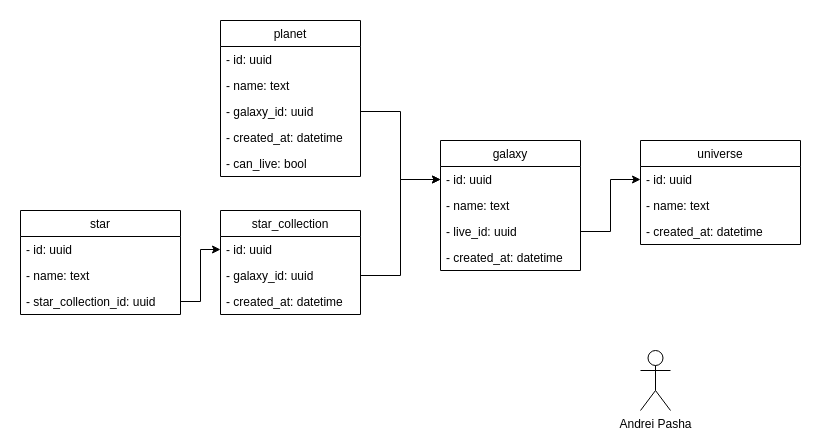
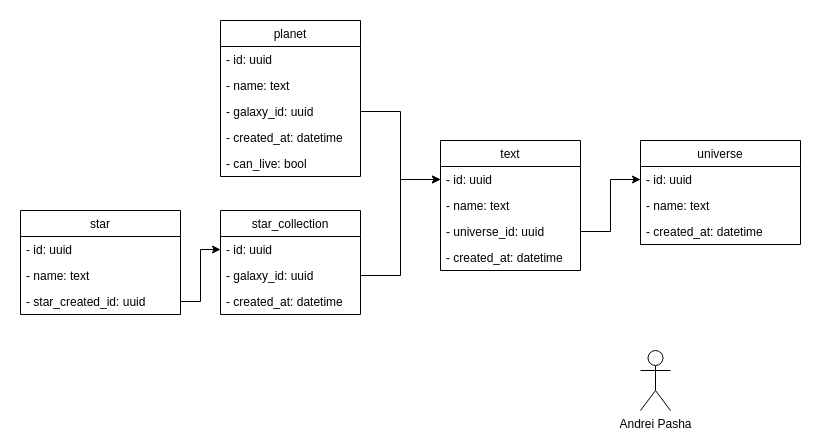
  <mxCell id="0" />
  <mxCell id="1" parent="0" />
  <mxCell id="2" style="edgeStyle=orthogonalEdgeStyle;rounded=0;orthogonalLoop=1;jettySize=auto;html=1;exitX=0.5;exitY=1;exitDx=0;exitDy=0;" edge="1" parent="1"><mxGeometry relative="1" as="geometry"><mxPoint x="300" y="146" as="sourcePoint" /><mxPoint x="300" y="146" as="targetPoint" /></mxGeometry></mxCell>
  <mxCell id="3" value="universe" style="swimlane;fontStyle=0;align=center;verticalAlign=top;childLayout=stackLayout;horizontal=1;startSize=26;horizontalStack=0;resizeParent=1;resizeParentMax=0;resizeLast=0;collapsible=1;marginBottom=0;" vertex="1" parent="1"><mxGeometry x="640" y="140" width="160" height="104" as="geometry" /></mxCell>
  <mxCell id="4" value="- id: uuid" style="text;strokeColor=none;fillColor=none;align=left;verticalAlign=top;spacingLeft=4;spacingRight=4;overflow=hidden;rotatable=0;points=[[0,0.5],[1,0.5]];portConstraint=eastwest;" vertex="1" parent="3"><mxGeometry y="26" width="160" height="26" as="geometry" /></mxCell>
  <mxCell id="5" value="- name: text" style="text;strokeColor=none;fillColor=none;align=left;verticalAlign=top;spacingLeft=4;spacingRight=4;overflow=hidden;rotatable=0;points=[[0,0.5],[1,0.5]];portConstraint=eastwest;" vertex="1" parent="3"><mxGeometry y="52" width="160" height="26" as="geometry" /></mxCell>
  <mxCell id="6" value="- created_at: datetime" style="text;strokeColor=none;fillColor=none;align=left;verticalAlign=top;spacingLeft=4;spacingRight=4;overflow=hidden;rotatable=0;points=[[0,0.5],[1,0.5]];portConstraint=eastwest;" vertex="1" parent="3"><mxGeometry y="78" width="160" height="26" as="geometry" /></mxCell>
- <mxCell id="7" value="galaxy" style="swimlane;fontStyle=0;childLayout=stackLayout;horizontal=1;startSize=26;fillColor=none;horizontalStack=0;resizeParent=1;resizeParentMax=0;resizeLast=0;collapsible=1;marginBottom=0;" vertex="1" parent="1"><mxGeometry x="440" y="140" width="140" height="130" as="geometry" /></mxCell>
+ <mxCell id="7" value="text" style="swimlane;fontStyle=0;childLayout=stackLayout;horizontal=1;startSize=26;fillColor=none;horizontalStack=0;resizeParent=1;resizeParentMax=0;resizeLast=0;collapsible=1;marginBottom=0;" vertex="1" parent="1"><mxGeometry x="440" y="140" width="140" height="130" as="geometry" /></mxCell>
  <mxCell id="8" value="- id: uuid" style="text;strokeColor=none;fillColor=none;align=left;verticalAlign=top;spacingLeft=4;spacingRight=4;overflow=hidden;rotatable=0;points=[[0,0.5],[1,0.5]];portConstraint=eastwest;" vertex="1" parent="7"><mxGeometry y="26" width="140" height="26" as="geometry" /></mxCell>
  <mxCell id="9" value="- name: text" style="text;strokeColor=none;fillColor=none;align=left;verticalAlign=top;spacingLeft=4;spacingRight=4;overflow=hidden;rotatable=0;points=[[0,0.5],[1,0.5]];portConstraint=eastwest;" vertex="1" parent="7"><mxGeometry y="52" width="140" height="26" as="geometry" /></mxCell>
- <mxCell id="10" value="- live_id: uuid" style="text;strokeColor=none;fillColor=none;align=left;verticalAlign=top;spacingLeft=4;spacingRight=4;overflow=hidden;rotatable=0;points=[[0,0.5],[1,0.5]];portConstraint=eastwest;" vertex="1" parent="7"><mxGeometry y="78" width="140" height="26" as="geometry" /></mxCell>
+ <mxCell id="10" value="- universe_id: uuid" style="text;strokeColor=none;fillColor=none;align=left;verticalAlign=top;spacingLeft=4;spacingRight=4;overflow=hidden;rotatable=0;points=[[0,0.5],[1,0.5]];portConstraint=eastwest;" vertex="1" parent="7"><mxGeometry y="78" width="140" height="26" as="geometry" /></mxCell>
  <mxCell id="11" value="- created_at: datetime&#10;" style="text;strokeColor=none;fillColor=none;align=left;verticalAlign=top;spacingLeft=4;spacingRight=4;overflow=hidden;rotatable=0;points=[[0,0.5],[1,0.5]];portConstraint=eastwest;" vertex="1" parent="7"><mxGeometry y="104" width="140" height="26" as="geometry" /></mxCell>
  <mxCell id="12" value="" style="edgeStyle=orthogonalEdgeStyle;rounded=0;orthogonalLoop=1;jettySize=auto;html=1;" edge="1" parent="1" source="10" target="4"><mxGeometry relative="1" as="geometry" /></mxCell>
  <mxCell id="13" value="planet" style="swimlane;fontStyle=0;childLayout=stackLayout;horizontal=1;startSize=26;fillColor=none;horizontalStack=0;resizeParent=1;resizeParentMax=0;resizeLast=0;collapsible=1;marginBottom=0;" vertex="1" parent="1"><mxGeometry x="220" y="20" width="140" height="156" as="geometry" /></mxCell>
  <mxCell id="14" value="- id: uuid" style="text;strokeColor=none;fillColor=none;align=left;verticalAlign=top;spacingLeft=4;spacingRight=4;overflow=hidden;rotatable=0;points=[[0,0.5],[1,0.5]];portConstraint=eastwest;" vertex="1" parent="13"><mxGeometry y="26" width="140" height="26" as="geometry" /></mxCell>
  <mxCell id="15" value="- name: text" style="text;strokeColor=none;fillColor=none;align=left;verticalAlign=top;spacingLeft=4;spacingRight=4;overflow=hidden;rotatable=0;points=[[0,0.5],[1,0.5]];portConstraint=eastwest;" vertex="1" parent="13"><mxGeometry y="52" width="140" height="26" as="geometry" /></mxCell>
  <mxCell id="16" value="- galaxy_id: uuid" style="text;strokeColor=none;fillColor=none;align=left;verticalAlign=top;spacingLeft=4;spacingRight=4;overflow=hidden;rotatable=0;points=[[0,0.5],[1,0.5]];portConstraint=eastwest;" vertex="1" parent="13"><mxGeometry y="78" width="140" height="26" as="geometry" /></mxCell>
  <mxCell id="17" value="- created_at: datetime&#10;" style="text;strokeColor=none;fillColor=none;align=left;verticalAlign=top;spacingLeft=4;spacingRight=4;overflow=hidden;rotatable=0;points=[[0,0.5],[1,0.5]];portConstraint=eastwest;" vertex="1" parent="13"><mxGeometry y="104" width="140" height="26" as="geometry" /></mxCell>
  <mxCell id="18" value="- can_live: bool" style="text;strokeColor=none;fillColor=none;align=left;verticalAlign=top;spacingLeft=4;spacingRight=4;overflow=hidden;rotatable=0;points=[[0,0.5],[1,0.5]];portConstraint=eastwest;" vertex="1" parent="13"><mxGeometry y="130" width="140" height="26" as="geometry" /></mxCell>
  <mxCell id="19" style="edgeStyle=orthogonalEdgeStyle;rounded=0;orthogonalLoop=1;jettySize=auto;html=1;entryX=0;entryY=0.5;entryDx=0;entryDy=0;" edge="1" parent="1" source="16" target="8"><mxGeometry relative="1" as="geometry" /></mxCell>
  <mxCell id="20" value="star_collection" style="swimlane;fontStyle=0;childLayout=stackLayout;horizontal=1;startSize=26;fillColor=none;horizontalStack=0;resizeParent=1;resizeParentMax=0;resizeLast=0;collapsible=1;marginBottom=0;" vertex="1" parent="1"><mxGeometry x="220" y="210" width="140" height="104" as="geometry" /></mxCell>
  <mxCell id="21" value="- id: uuid" style="text;strokeColor=none;fillColor=none;align=left;verticalAlign=top;spacingLeft=4;spacingRight=4;overflow=hidden;rotatable=0;points=[[0,0.5],[1,0.5]];portConstraint=eastwest;" vertex="1" parent="20"><mxGeometry y="26" width="140" height="26" as="geometry" /></mxCell>
  <mxCell id="22" value="- galaxy_id: uuid" style="text;strokeColor=none;fillColor=none;align=left;verticalAlign=top;spacingLeft=4;spacingRight=4;overflow=hidden;rotatable=0;points=[[0,0.5],[1,0.5]];portConstraint=eastwest;" vertex="1" parent="20"><mxGeometry y="52" width="140" height="26" as="geometry" /></mxCell>
  <mxCell id="23" value="- created_at: datetime&#10;" style="text;strokeColor=none;fillColor=none;align=left;verticalAlign=top;spacingLeft=4;spacingRight=4;overflow=hidden;rotatable=0;points=[[0,0.5],[1,0.5]];portConstraint=eastwest;" vertex="1" parent="20"><mxGeometry y="78" width="140" height="26" as="geometry" /></mxCell>
  <mxCell id="24" style="edgeStyle=orthogonalEdgeStyle;rounded=0;orthogonalLoop=1;jettySize=auto;html=1;entryX=0;entryY=0.5;entryDx=0;entryDy=0;" edge="1" parent="1" source="22" target="8"><mxGeometry relative="1" as="geometry" /></mxCell>
  <mxCell id="25" value="star" style="swimlane;fontStyle=0;childLayout=stackLayout;horizontal=1;startSize=26;fillColor=none;horizontalStack=0;resizeParent=1;resizeParentMax=0;resizeLast=0;collapsible=1;marginBottom=0;" vertex="1" parent="1"><mxGeometry x="20" y="210" width="160" height="104" as="geometry" /></mxCell>
  <mxCell id="26" value="- id: uuid" style="text;strokeColor=none;fillColor=none;align=left;verticalAlign=top;spacingLeft=4;spacingRight=4;overflow=hidden;rotatable=0;points=[[0,0.5],[1,0.5]];portConstraint=eastwest;" vertex="1" parent="25"><mxGeometry y="26" width="160" height="26" as="geometry" /></mxCell>
  <mxCell id="27" value="- name: text" style="text;strokeColor=none;fillColor=none;align=left;verticalAlign=top;spacingLeft=4;spacingRight=4;overflow=hidden;rotatable=0;points=[[0,0.5],[1,0.5]];portConstraint=eastwest;" vertex="1" parent="25"><mxGeometry y="52" width="160" height="26" as="geometry" /></mxCell>
- <mxCell id="28" value="- star_collection_id: uuid" style="text;strokeColor=none;fillColor=none;align=left;verticalAlign=top;spacingLeft=4;spacingRight=4;overflow=hidden;rotatable=0;points=[[0,0.5],[1,0.5]];portConstraint=eastwest;" vertex="1" parent="25"><mxGeometry y="78" width="160" height="26" as="geometry" /></mxCell>
+ <mxCell id="28" value="- star_created_id: uuid" style="text;strokeColor=none;fillColor=none;align=left;verticalAlign=top;spacingLeft=4;spacingRight=4;overflow=hidden;rotatable=0;points=[[0,0.5],[1,0.5]];portConstraint=eastwest;" vertex="1" parent="25"><mxGeometry y="78" width="160" height="26" as="geometry" /></mxCell>
  <mxCell id="29" value="Andrei Pasha" style="shape=umlActor;verticalLabelPosition=bottom;verticalAlign=top;html=1;" vertex="1" parent="1"><mxGeometry x="640" y="350" width="30" height="60" as="geometry" /></mxCell>
  <mxCell id="30" style="edgeStyle=orthogonalEdgeStyle;rounded=0;orthogonalLoop=1;jettySize=auto;html=1;entryX=0;entryY=0.5;entryDx=0;entryDy=0;" edge="1" parent="1" source="28" target="21"><mxGeometry relative="1" as="geometry" /></mxCell>
